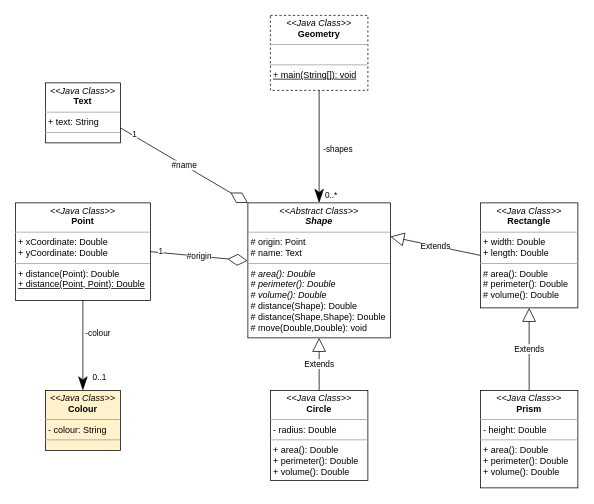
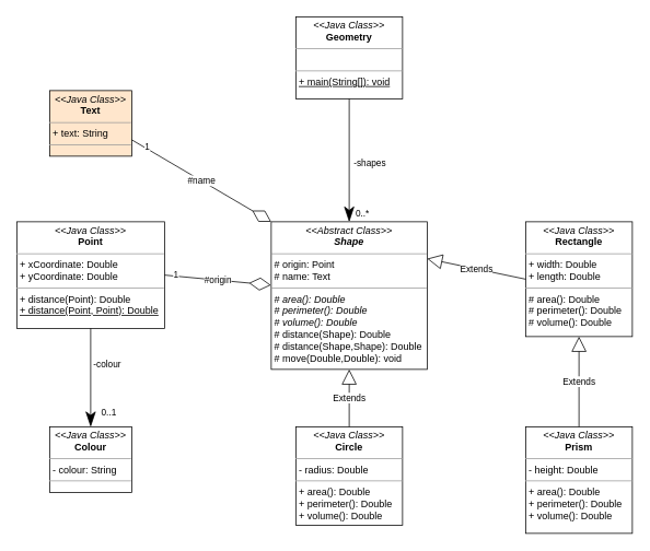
  <mxCell id="0" />
  <mxCell id="1" parent="0" />
- <mxCell id="2" value="&lt;p style=&quot;margin: 0px ; margin-top: 4px ; text-align: center&quot;&gt;&lt;i&gt;&amp;lt;&amp;lt;Java Class&amp;gt;&amp;gt;&lt;/i&gt;&lt;br&gt;&lt;b&gt;Geometry&lt;/b&gt;&lt;/p&gt;&lt;hr size=&quot;1&quot;&gt;&lt;p style=&quot;margin: 0px ; margin-left: 4px&quot;&gt;&lt;br&gt;&lt;/p&gt;&lt;hr size=&quot;1&quot;&gt;&lt;p style=&quot;margin: 0px ; margin-left: 4px&quot;&gt;&lt;u&gt;+ main(String[]): void&lt;br&gt;&lt;/u&gt;&lt;br&gt;&lt;/p&gt;" style="verticalAlign=top;align=left;overflow=fill;fontSize=12;fontFamily=Helvetica;html=1;rounded=0;shadow=0;comic=0;labelBackgroundColor=none;strokeWidth=1;dashed=1;" parent="1" vertex="1"><mxGeometry x="360" y="20" width="130" height="100" as="geometry" /></mxCell>
- <mxCell id="3" value="&lt;p style=&quot;margin: 0px ; margin-top: 4px ; text-align: center&quot;&gt;&lt;i&gt;&amp;lt;&amp;lt;Java Class&amp;gt;&amp;gt;&lt;/i&gt;&lt;br&gt;&lt;b&gt;Text&lt;/b&gt;&lt;/p&gt;&lt;hr size=&quot;1&quot;&gt;&lt;p style=&quot;margin: 0px ; margin-left: 4px&quot;&gt;+ text: String&lt;br&gt;&lt;/p&gt;&lt;hr size=&quot;1&quot;&gt;&lt;p style=&quot;margin: 0px ; margin-left: 4px&quot;&gt;&lt;br&gt;&lt;/p&gt;" style="verticalAlign=top;align=left;overflow=fill;fontSize=12;fontFamily=Helvetica;html=1;rounded=0;shadow=0;comic=0;labelBackgroundColor=none;strokeWidth=1" parent="1" vertex="1"><mxGeometry x="60" y="110" width="100" height="80" as="geometry" /></mxCell>
+ <mxCell id="2" value="&lt;p style=&quot;margin: 0px ; margin-top: 4px ; text-align: center&quot;&gt;&lt;i&gt;&amp;lt;&amp;lt;Java Class&amp;gt;&amp;gt;&lt;/i&gt;&lt;br&gt;&lt;b&gt;Geometry&lt;/b&gt;&lt;/p&gt;&lt;hr size=&quot;1&quot;&gt;&lt;p style=&quot;margin: 0px ; margin-left: 4px&quot;&gt;&lt;br&gt;&lt;/p&gt;&lt;hr size=&quot;1&quot;&gt;&lt;p style=&quot;margin: 0px ; margin-left: 4px&quot;&gt;&lt;u&gt;+ main(String[]): void&lt;br&gt;&lt;/u&gt;&lt;br&gt;&lt;/p&gt;" style="verticalAlign=top;align=left;overflow=fill;fontSize=12;fontFamily=Helvetica;html=1;rounded=0;shadow=0;comic=0;labelBackgroundColor=none;strokeWidth=1" parent="1" vertex="1"><mxGeometry x="360" y="20" width="130" height="100" as="geometry" /></mxCell>
+ <mxCell id="3" value="&lt;p style=&quot;margin: 0px ; margin-top: 4px ; text-align: center&quot;&gt;&lt;i&gt;&amp;lt;&amp;lt;Java Class&amp;gt;&amp;gt;&lt;/i&gt;&lt;br&gt;&lt;b&gt;Text&lt;/b&gt;&lt;/p&gt;&lt;hr size=&quot;1&quot;&gt;&lt;p style=&quot;margin: 0px ; margin-left: 4px&quot;&gt;+ text: String&lt;br&gt;&lt;/p&gt;&lt;hr size=&quot;1&quot;&gt;&lt;p style=&quot;margin: 0px ; margin-left: 4px&quot;&gt;&lt;br&gt;&lt;/p&gt;" style="verticalAlign=top;align=left;overflow=fill;fontSize=12;fontFamily=Helvetica;html=1;rounded=0;shadow=0;comic=0;labelBackgroundColor=none;strokeWidth=1;fillColor=#ffe6cc;" parent="1" vertex="1"><mxGeometry x="60" y="110" width="100" height="80" as="geometry" /></mxCell>
  <mxCell id="4" value="&lt;p style=&quot;margin: 0px ; margin-top: 4px ; text-align: center&quot;&gt;&lt;i&gt;&amp;lt;&amp;lt;Abstract Class&amp;gt;&amp;gt;&lt;br&gt;&lt;b&gt;Shape&lt;/b&gt;&lt;/i&gt;&lt;/p&gt;&lt;hr size=&quot;1&quot;&gt;&lt;p style=&quot;margin: 0px ; margin-left: 4px&quot;&gt;# origin: Point&lt;br&gt;# name: Text&lt;/p&gt;&lt;hr size=&quot;1&quot;&gt;&lt;p style=&quot;margin: 0px ; margin-left: 4px&quot;&gt;&lt;i&gt;# area(): Double&lt;br&gt;&lt;/i&gt;&lt;/p&gt;&lt;p style=&quot;margin: 0px ; margin-left: 4px&quot;&gt;&lt;i&gt;# perimeter(): Double&lt;/i&gt;&lt;/p&gt;&lt;p style=&quot;margin: 0px ; margin-left: 4px&quot;&gt;&lt;i&gt;# volume(): Double&lt;/i&gt;&lt;/p&gt;&lt;p style=&quot;margin: 0px ; margin-left: 4px&quot;&gt;# distance(Shape): Double&lt;/p&gt;&lt;p style=&quot;margin: 0px 0px 0px 4px&quot;&gt;# distance(Shape,Shape): Double&lt;/p&gt;&lt;p style=&quot;margin: 0px 0px 0px 4px&quot;&gt;# move(Double,Double): void&lt;/p&gt;&lt;p style=&quot;margin: 0px ; margin-left: 4px&quot;&gt;&lt;br&gt;&lt;/p&gt;" style="verticalAlign=top;align=left;overflow=fill;fontSize=12;fontFamily=Helvetica;html=1;rounded=0;shadow=0;comic=0;labelBackgroundColor=none;strokeWidth=1" parent="1" vertex="1"><mxGeometry x="330" y="270" width="190" height="180" as="geometry" /></mxCell>
  <mxCell id="5" value="&lt;p style=&quot;margin: 0px ; margin-top: 4px ; text-align: center&quot;&gt;&lt;i&gt;&amp;lt;&amp;lt;Java Class&amp;gt;&amp;gt;&lt;/i&gt;&lt;br&gt;&lt;b&gt;Rectangle&lt;/b&gt;&lt;/p&gt;&lt;hr size=&quot;1&quot;&gt;&lt;p style=&quot;margin: 0px ; margin-left: 4px&quot;&gt;+ width: Double&lt;br&gt;+ length: Double&lt;/p&gt;&lt;hr size=&quot;1&quot;&gt;&lt;p style=&quot;margin: 0px ; margin-left: 4px&quot;&gt;# area(): Double&lt;br&gt;# perimeter(): Double&lt;/p&gt;&lt;p style=&quot;margin: 0px ; margin-left: 4px&quot;&gt;# volume(): Double&amp;nbsp;&lt;/p&gt;" style="verticalAlign=top;align=left;overflow=fill;fontSize=12;fontFamily=Helvetica;html=1;rounded=0;shadow=0;comic=0;labelBackgroundColor=none;strokeWidth=1" parent="1" vertex="1"><mxGeometry x="640" y="270" width="130" height="140" as="geometry" /></mxCell>
  <mxCell id="6" value="&lt;p style=&quot;margin: 0px ; margin-top: 4px ; text-align: center&quot;&gt;&lt;i&gt;&amp;lt;&amp;lt;Java Class&amp;gt;&amp;gt;&lt;/i&gt;&lt;br&gt;&lt;b&gt;Prism&lt;/b&gt;&lt;/p&gt;&lt;hr size=&quot;1&quot;&gt;&lt;p style=&quot;margin: 0px ; margin-left: 4px&quot;&gt;- height: Double&lt;br&gt;&lt;/p&gt;&lt;hr size=&quot;1&quot;&gt;&lt;p style=&quot;margin: 0px ; margin-left: 4px&quot;&gt;+ area(): Double&lt;br&gt;&lt;/p&gt;&lt;p style=&quot;margin: 0px 0px 0px 4px&quot;&gt;+ perimeter(): Double&lt;/p&gt;&lt;p style=&quot;margin: 0px 0px 0px 4px&quot;&gt;+ volume(): Double&lt;/p&gt;" style="verticalAlign=top;align=left;overflow=fill;fontSize=12;fontFamily=Helvetica;html=1;rounded=0;shadow=0;comic=0;labelBackgroundColor=none;strokeWidth=1" parent="1" vertex="1"><mxGeometry x="640" y="520" width="130" height="130" as="geometry" /></mxCell>
- <mxCell id="7" value="&lt;p style=&quot;margin: 0px ; margin-top: 4px ; text-align: center&quot;&gt;&lt;i&gt;&amp;lt;&amp;lt;Java Class&amp;gt;&amp;gt;&lt;/i&gt;&lt;br&gt;&lt;b&gt;Colour&lt;/b&gt;&lt;/p&gt;&lt;hr size=&quot;1&quot;&gt;&lt;p style=&quot;margin: 0px ; margin-left: 4px&quot;&gt;- colour: String&lt;br&gt;&lt;/p&gt;&lt;hr size=&quot;1&quot;&gt;&lt;p style=&quot;margin: 0px ; margin-left: 4px&quot;&gt;&lt;br&gt;&lt;/p&gt;" style="verticalAlign=top;align=left;overflow=fill;fontSize=12;fontFamily=Helvetica;html=1;rounded=0;shadow=0;comic=0;labelBackgroundColor=none;strokeWidth=1;fillColor=#fff2cc;" parent="1" vertex="1"><mxGeometry x="60" y="520" width="100" height="80" as="geometry" /></mxCell>
+ <mxCell id="7" value="&lt;p style=&quot;margin: 0px ; margin-top: 4px ; text-align: center&quot;&gt;&lt;i&gt;&amp;lt;&amp;lt;Java Class&amp;gt;&amp;gt;&lt;/i&gt;&lt;br&gt;&lt;b&gt;Colour&lt;/b&gt;&lt;/p&gt;&lt;hr size=&quot;1&quot;&gt;&lt;p style=&quot;margin: 0px ; margin-left: 4px&quot;&gt;- colour: String&lt;br&gt;&lt;/p&gt;&lt;hr size=&quot;1&quot;&gt;&lt;p style=&quot;margin: 0px ; margin-left: 4px&quot;&gt;&lt;br&gt;&lt;/p&gt;" style="verticalAlign=top;align=left;overflow=fill;fontSize=12;fontFamily=Helvetica;html=1;rounded=0;shadow=0;comic=0;labelBackgroundColor=none;strokeWidth=1" parent="1" vertex="1"><mxGeometry x="60" y="520" width="100" height="80" as="geometry" /></mxCell>
  <mxCell id="8" value="&lt;p style=&quot;margin: 0px ; margin-top: 4px ; text-align: center&quot;&gt;&lt;i&gt;&amp;lt;&amp;lt;Java Class&amp;gt;&amp;gt;&lt;/i&gt;&lt;br&gt;&lt;b&gt;Point&lt;/b&gt;&lt;/p&gt;&lt;hr size=&quot;1&quot;&gt;&lt;p style=&quot;margin: 0px ; margin-left: 4px&quot;&gt;+ xCoordinate: Double&lt;br&gt;+ yCoordinate: Double&lt;/p&gt;&lt;hr size=&quot;1&quot;&gt;&lt;p style=&quot;margin: 0px ; margin-left: 4px&quot;&gt;+ distance(Point): Double&lt;br&gt;&lt;u&gt;+ distance(Point, Point): Double&lt;/u&gt;&lt;/p&gt;" style="verticalAlign=top;align=left;overflow=fill;fontSize=12;fontFamily=Helvetica;html=1;rounded=0;shadow=0;comic=0;labelBackgroundColor=none;strokeWidth=1" parent="1" vertex="1"><mxGeometry y="270" width="180" height="130" as="geometry" x="20" /></mxCell>
  <mxCell id="9" value="Extends" style="endArrow=block;endSize=16;endFill=0;html=1;entryX=0.5;entryY=1;entryDx=0;entryDy=0;exitX=0.5;exitY=0;exitDx=0;exitDy=0;" parent="1" source="6" target="5" edge="1"><mxGeometry width="160" relative="1" as="geometry"><mxPoint x="620" y="430" as="sourcePoint" /><mxPoint x="510" y="420" as="targetPoint" /></mxGeometry></mxCell>
  <mxCell id="10" value="Extends" style="endArrow=block;endSize=16;endFill=0;html=1;entryX=1;entryY=0.25;entryDx=0;entryDy=0;exitX=0;exitY=0.5;exitDx=0;exitDy=0;" parent="1" source="5" target="4" edge="1"><mxGeometry width="160" relative="1" as="geometry"><mxPoint x="675" y="500" as="sourcePoint" /><mxPoint x="675" y="390" as="targetPoint" /></mxGeometry></mxCell>
  <mxCell id="11" value="&lt;p style=&quot;margin: 0px ; margin-top: 4px ; text-align: center&quot;&gt;&lt;i&gt;&amp;lt;&amp;lt;Java Class&amp;gt;&amp;gt;&lt;/i&gt;&lt;br&gt;&lt;b&gt;Circle&lt;/b&gt;&lt;/p&gt;&lt;hr size=&quot;1&quot;&gt;&lt;p style=&quot;margin: 0px ; margin-left: 4px&quot;&gt;- radius: Double&lt;br&gt;&lt;/p&gt;&lt;hr size=&quot;1&quot;&gt;&lt;p style=&quot;margin: 0px ; margin-left: 4px&quot;&gt;+ area(): Double&lt;br&gt;+ perimeter(): Double&lt;/p&gt;&lt;p style=&quot;margin: 0px ; margin-left: 4px&quot;&gt;+ volume(): Double&amp;nbsp;&lt;/p&gt;" style="verticalAlign=top;align=left;overflow=fill;fontSize=12;fontFamily=Helvetica;html=1;rounded=0;shadow=0;comic=0;labelBackgroundColor=none;strokeWidth=1" parent="1" vertex="1"><mxGeometry x="360" y="520" width="130" height="120" as="geometry" /></mxCell>
  <mxCell id="12" value="Extends" style="endArrow=block;endSize=16;endFill=0;html=1;entryX=0.5;entryY=1;entryDx=0;entryDy=0;exitX=0.5;exitY=0;exitDx=0;exitDy=0;" parent="1" source="11" target="4" edge="1"><mxGeometry width="160" relative="1" as="geometry"><mxPoint x="675" y="500" as="sourcePoint" /><mxPoint x="675" y="390" as="targetPoint" /></mxGeometry></mxCell>
  <mxCell id="13" value="-colour" style="endArrow=classicThin;endSize=16;endFill=1;html=1;entryX=0.5;entryY=0;entryDx=0;entryDy=0;exitX=0.5;exitY=1;exitDx=0;exitDy=0;" parent="1" source="8" target="7" edge="1"><mxGeometry x="-0.273" y="20" width="160" relative="1" as="geometry"><mxPoint x="338.86" y="317.08" as="sourcePoint" /><mxPoint x="210" y="312.5" as="targetPoint" /><mxPoint as="offset" /></mxGeometry></mxCell>
  <mxCell id="14" value="0..1" style="edgeLabel;html=1;align=center;verticalAlign=middle;resizable=0;points=[];" parent="13" vertex="1" connectable="0"><mxGeometry x="0.615" y="-1" relative="1" as="geometry"><mxPoint x="22.3" y="4.73" as="offset" /></mxGeometry></mxCell>
  <mxCell id="15" value="-shapes" style="endArrow=classicThin;endSize=16;endFill=1;html=1;entryX=0.5;entryY=0;entryDx=0;entryDy=0;exitX=0.5;exitY=1;exitDx=0;exitDy=0;" parent="1" source="2" target="4" edge="1"><mxGeometry x="0.04" y="25" width="160" relative="1" as="geometry"><mxPoint x="340" y="280" as="sourcePoint" /><mxPoint x="240" y="150" as="targetPoint" /><mxPoint as="offset" /></mxGeometry></mxCell>
  <mxCell id="16" value="0..*" style="edgeLabel;html=1;align=center;verticalAlign=middle;resizable=0;points=[];" parent="15" vertex="1" connectable="0"><mxGeometry x="0.615" y="-1" relative="1" as="geometry"><mxPoint x="16.8" y="18.33" as="offset" /></mxGeometry></mxCell>
  <mxCell id="17" value="#origin" style="endArrow=diamondThin;endFill=0;endSize=24;html=1;entryX=-0.002;entryY=0.429;entryDx=0;entryDy=0;entryPerimeter=0;exitX=1;exitY=0.5;exitDx=0;exitDy=0;" parent="1" source="8" target="4" edge="1"><mxGeometry width="160" relative="1" as="geometry"><mxPoint x="230" y="400" as="sourcePoint" /><mxPoint x="290" y="400" as="targetPoint" /></mxGeometry></mxCell>
  <mxCell id="18" value="1" style="edgeLabel;html=1;align=center;verticalAlign=middle;resizable=0;points=[];" parent="17" vertex="1" connectable="0"><mxGeometry x="-0.796" y="3" relative="1" as="geometry"><mxPoint as="offset" /></mxGeometry></mxCell>
  <mxCell id="19" value="#name" style="endArrow=diamondThin;endFill=0;endSize=24;html=1;entryX=0;entryY=0;entryDx=0;entryDy=0;exitX=1;exitY=0.75;exitDx=0;exitDy=0;" parent="1" source="3" target="4" edge="1"><mxGeometry width="160" relative="1" as="geometry"><mxPoint x="200" y="160" as="sourcePoint" /><mxPoint x="329.62" y="172.22" as="targetPoint" /></mxGeometry></mxCell>
  <mxCell id="20" value="1" style="edgeLabel;html=1;align=center;verticalAlign=middle;resizable=0;points=[];" parent="19" vertex="1" connectable="0"><mxGeometry x="-0.796" y="3" relative="1" as="geometry"><mxPoint as="offset" /></mxGeometry></mxCell>
